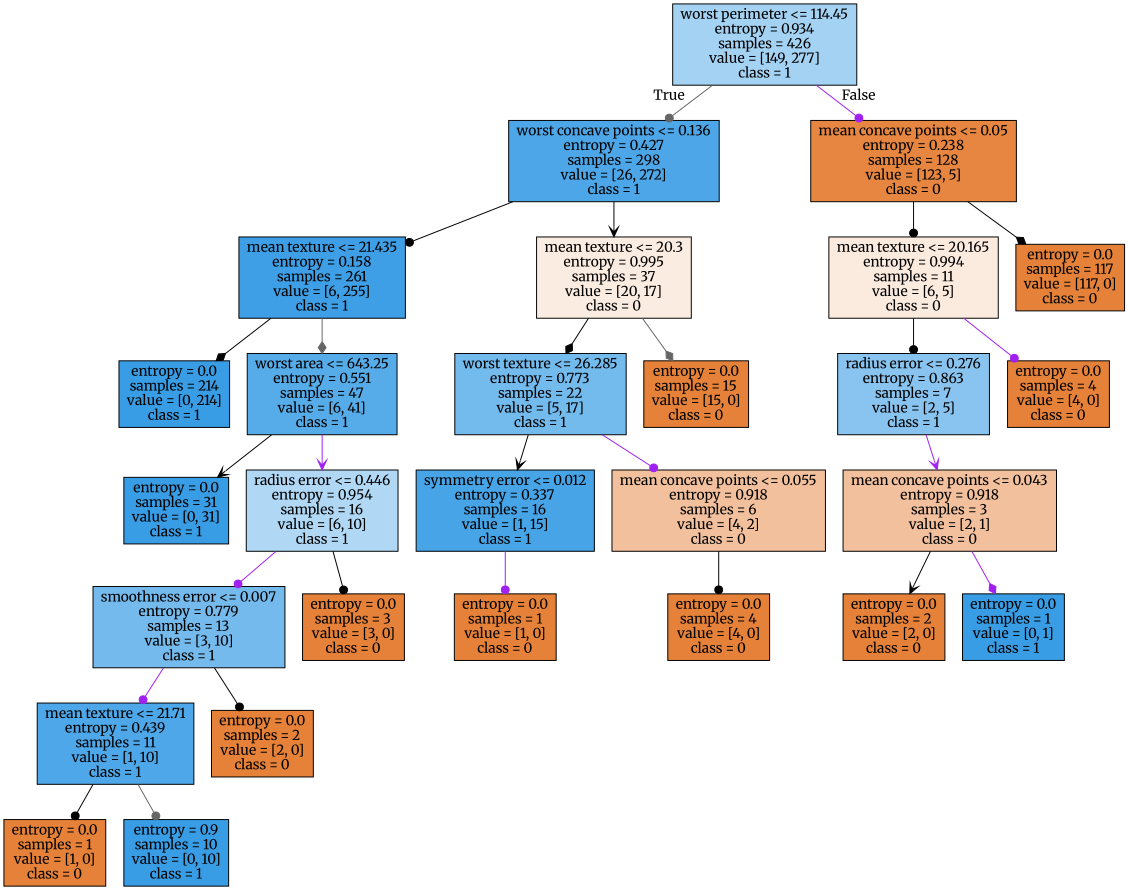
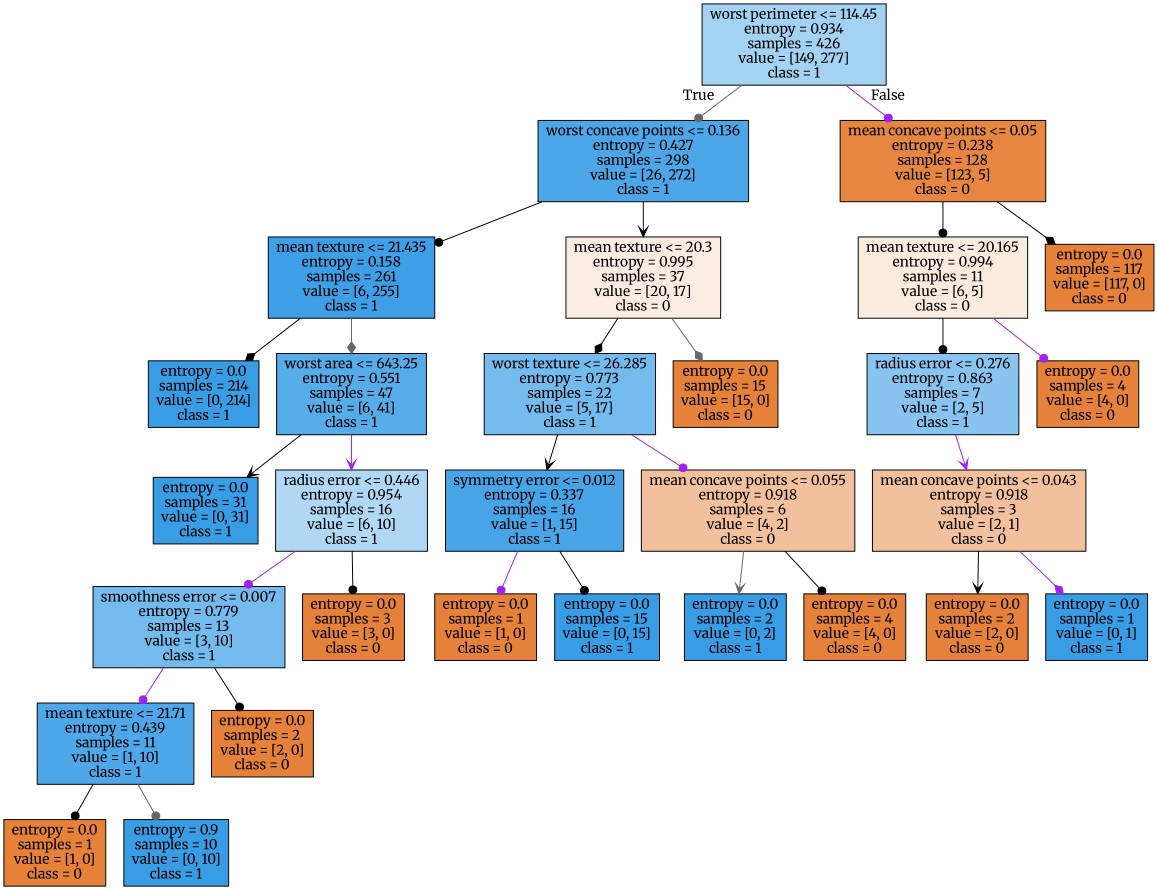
  digraph {
    fontname=Merriweather
    node [color=black fillcolor="#e58139" fontname=Merriweather shape=box style=filled]
    edge [arrowhead=dot color=black fontname=Merriweather]
    n1 [fillcolor="#a4d2f3" label="worst perimeter <= 114.45\nentropy = 0.934\nsamples = 426\nvalue = [149, 277]\nclass = 1"]
    n2 [fillcolor="#4ca6e7" label="worst concave points <= 0.136\nentropy = 0.427\nsamples = 298\nvalue = [26, 272]\nclass = 1"]
    n3 [fillcolor="#e68641" label="mean concave points <= 0.05\nentropy = 0.238\nsamples = 128\nvalue = [123, 5]\nclass = 0"]
    n4 [fillcolor="#3e9fe6" label="mean texture <= 21.435\nentropy = 0.158\nsamples = 261\nvalue = [6, 255]\nclass = 1"]
    n5 [fillcolor="#fbece1" label="mean texture <= 20.3\nentropy = 0.995\nsamples = 37\nvalue = [20, 17]\nclass = 0"]
    n6 [fillcolor="#fbeade" label="mean texture <= 20.165\nentropy = 0.994\nsamples = 11\nvalue = [6, 5]\nclass = 0"]
    n7 [label="entropy = 0.0\nsamples = 117\nvalue = [117, 0]\nclass = 0"]
    n8 [fillcolor="#399de5" label="entropy = 0.0\nsamples = 214\nvalue = [0, 214]\nclass = 1"]
    n9 [fillcolor="#56abe9" label="worst area <= 643.25\nentropy = 0.551\nsamples = 47\nvalue = [6, 41]\nclass = 1"]
    n10 [fillcolor="#73baed" label="worst texture <= 26.285\nentropy = 0.773\nsamples = 22\nvalue = [5, 17]\nclass = 1"]
    n11 [label="entropy = 0.0\nsamples = 15\nvalue = [15, 0]\nclass = 0"]
    n12 [fillcolor="#399de5" label="entropy = 0.0\nsamples = 31\nvalue = [0, 31]\nclass = 1"]
    n13 [fillcolor="#b0d8f5" label="radius error <= 0.446\nentropy = 0.954\nsamples = 16\nvalue = [6, 10]\nclass = 1"]
    n14 [fillcolor="#74baed" label="smoothness error <= 0.007\nentropy = 0.779\nsamples = 13\nvalue = [3, 10]\nclass = 1"]
    n15 [label="entropy = 0.0\nsamples = 3\nvalue = [3, 0]\nclass = 0"]
    n16 [fillcolor="#4da7e8" label="mean texture <= 21.71\nentropy = 0.439\nsamples = 11\nvalue = [1, 10]\nclass = 1"]
    n17 [label="entropy = 0.0\nsamples = 2\nvalue = [2, 0]\nclass = 0"]
    n18 [label="entropy = 0.0\nsamples = 1\nvalue = [1, 0]\nclass = 0"]
    n19 [fillcolor="#399de5" label="entropy = 0.9\nsamples = 10\nvalue = [0, 10]\nclass = 1"]
    n20 [fillcolor="#46a4e7" label="symmetry error <= 0.012\nentropy = 0.337\nsamples = 16\nvalue = [1, 15]\nclass = 1"]
    n21 [fillcolor="#f2c09c" label="mean concave points <= 0.055\nentropy = 0.918\nsamples = 6\nvalue = [4, 2]\nclass = 0"]
    n22 [label="entropy = 0.0\nsamples = 1\nvalue = [1, 0]\nclass = 0"]
+   n23 [fillcolor="#399de5" label="entropy = 0.0\nsamples = 15\nvalue = [0, 15]\nclass = 1"]
+   n24 [fillcolor="#399de5" label="entropy = 0.0\nsamples = 2\nvalue = [0, 2]\nclass = 1"]
    n25 [label="entropy = 0.0\nsamples = 4\nvalue = [4, 0]\nclass = 0"]
    n26 [fillcolor="#88c4ef" label="radius error <= 0.276\nentropy = 0.863\nsamples = 7\nvalue = [2, 5]\nclass = 1"]
    n27 [label="entropy = 0.0\nsamples = 4\nvalue = [4, 0]\nclass = 0"]
    n28 [fillcolor="#f2c09c" label="mean concave points <= 0.043\nentropy = 0.918\nsamples = 3\nvalue = [2, 1]\nclass = 0"]
    n29 [label="entropy = 0.0\nsamples = 2\nvalue = [2, 0]\nclass = 0"]
    n30 [fillcolor="#399de5" label="entropy = 0.0\nsamples = 1\nvalue = [0, 1]\nclass = 1"]
    n1 -> n2 [color=gray40 headlabel=True labelangle=45 labeldistance=2.5]
    n1 -> n3 [color=purple headlabel=False labelangle=-45 labeldistance=2.5]
    n2 -> n4
    n2 -> n5 [arrowhead=vee]
    n3 -> n6
    n3 -> n7 [arrowhead=diamond]
    n4 -> n8 [arrowhead=diamond]
    n4 -> n9 [arrowhead=diamond color=gray40]
    n5 -> n10 [arrowhead=diamond]
    n5 -> n11 [arrowhead=diamond color=gray40]
    n6 -> n26
    n6 -> n27 [color=purple]
    n9 -> n12 [arrowhead=vee]
    n9 -> n13 [arrowhead=vee color=purple]
    n10 -> n20 [arrowhead=vee]
    n10 -> n21 [color=purple]
    n13 -> n14 [color=purple]
    n13 -> n15
    n14 -> n16 [color=purple]
    n14 -> n17
    n16 -> n18
    n16 -> n19 [color=gray40]
    n20 -> n22 [color=purple]
+   n20 -> n23
+   n21 -> n24 [arrowhead=vee color=gray40]
    n21 -> n25
    n26 -> n28 [arrowhead=vee color=purple]
    n28 -> n29 [arrowhead=vee]
    n28 -> n30 [arrowhead=diamond color=purple]
  }
